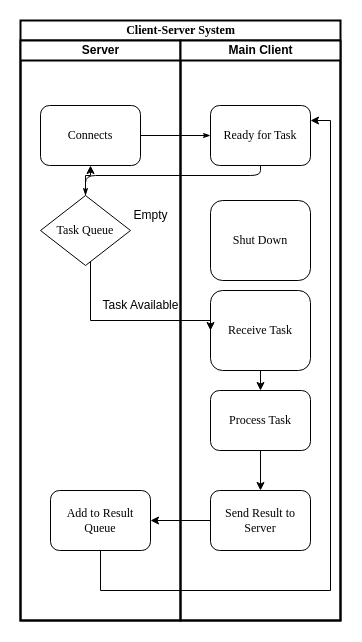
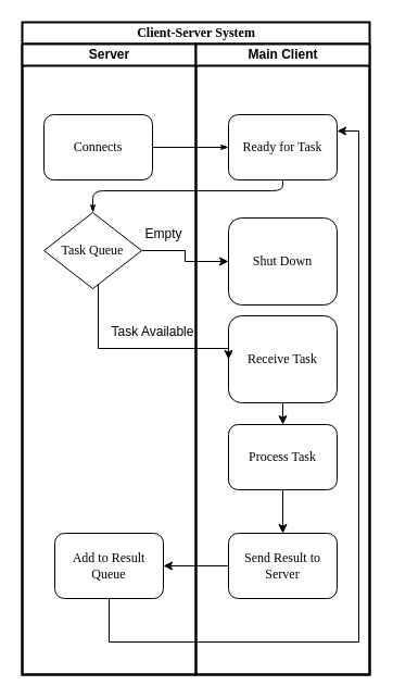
  <mxCell id="0" />
  <mxCell id="1" parent="0" />
  <mxCell id="2" value="&lt;font style=&quot;font-size: 12px;&quot;&gt;Client-Server System&lt;/font&gt;" style="swimlane;html=1;childLayout=stackLayout;startSize=20;rounded=0;shadow=0;labelBackgroundColor=none;strokeWidth=2;fontFamily=Verdana;fontSize=8;align=center;" parent="1" vertex="1"><mxGeometry x="20" y="20" width="320" height="600" as="geometry"><mxRectangle x="70" y="40" width="180" height="30" as="alternateBounds" /></mxGeometry></mxCell>
  <mxCell id="3" style="edgeStyle=orthogonalEdgeStyle;rounded=1;html=1;labelBackgroundColor=none;startArrow=none;startFill=0;startSize=5;endArrow=classicThin;endFill=1;endSize=5;jettySize=auto;orthogonalLoop=1;strokeWidth=1;fontFamily=Verdana;fontSize=8" parent="2" source="6" target="12" edge="1"><mxGeometry relative="1" as="geometry" /></mxCell>
  <mxCell id="4" style="edgeStyle=orthogonalEdgeStyle;rounded=1;html=1;labelBackgroundColor=none;startArrow=none;startFill=0;startSize=5;endArrow=classicThin;endFill=1;endSize=5;jettySize=auto;orthogonalLoop=1;strokeWidth=1;fontFamily=Verdana;fontSize=8;entryX=0.5;entryY=0;entryDx=0;entryDy=0;" parent="2" source="12" target="7" edge="1"><mxGeometry relative="1" as="geometry"><Array as="points"><mxPoint x="240" y="155" /><mxPoint x="65" y="155" /></Array><mxPoint x="70" y="175" as="targetPoint" /></mxGeometry></mxCell>
  <mxCell id="5" value="Server" style="swimlane;html=1;startSize=20;strokeWidth=2;" parent="2" vertex="1"><mxGeometry y="20" width="160" height="580" as="geometry"><mxRectangle y="20" width="40" height="730" as="alternateBounds" /></mxGeometry></mxCell>
  <mxCell id="6" value="&lt;font style=&quot;font-size: 12px;&quot;&gt;Connects&lt;/font&gt;" style="rounded=1;whiteSpace=wrap;html=1;shadow=0;labelBackgroundColor=none;strokeWidth=1;fontFamily=Verdana;fontSize=8;align=center;" parent="5" vertex="1"><mxGeometry x="20" y="65" width="100" height="60" as="geometry" /></mxCell>
  <mxCell id="7" value="&lt;font style=&quot;font-size: 12px;&quot;&gt;Task Queue&lt;/font&gt;" style="rhombus;whiteSpace=wrap;html=1;rounded=0;shadow=0;labelBackgroundColor=none;strokeWidth=1;fontFamily=Verdana;fontSize=8;align=center;" vertex="1" parent="5"><mxGeometry x="20" y="155" width="90" height="70" as="geometry" /></mxCell>
  <mxCell id="8" value="Task Available&lt;br&gt;" style="text;html=1;align=center;verticalAlign=middle;resizable=0;points=[];autosize=1;strokeColor=none;fillColor=none;" vertex="1" parent="5"><mxGeometry x="70" y="250" width="100" height="30" as="geometry" /></mxCell>
  <mxCell id="9" value="Empty" style="text;html=1;align=center;verticalAlign=middle;resizable=0;points=[];autosize=1;strokeColor=none;fillColor=none;" vertex="1" parent="5"><mxGeometry x="100" y="160" width="60" height="30" as="geometry" /></mxCell>
  <mxCell id="10" value="&lt;font style=&quot;font-size: 12px;&quot;&gt;Add to Result Queue&lt;/font&gt;" style="rounded=1;whiteSpace=wrap;html=1;shadow=0;labelBackgroundColor=none;strokeWidth=1;fontFamily=Verdana;fontSize=8;align=center;" vertex="1" parent="5"><mxGeometry x="30" y="450" width="100" height="60" as="geometry" /></mxCell>
  <mxCell id="11" value="Main Client" style="swimlane;html=1;startSize=20;strokeWidth=2;" parent="2" vertex="1"><mxGeometry x="160" y="20" width="160" height="580" as="geometry"><mxRectangle x="160" y="20" width="40" height="580" as="alternateBounds" /></mxGeometry></mxCell>
  <mxCell id="12" value="&lt;font style=&quot;font-size: 12px;&quot;&gt;Ready for Task&lt;/font&gt;" style="rounded=1;whiteSpace=wrap;html=1;shadow=0;labelBackgroundColor=none;strokeWidth=1;fontFamily=Verdana;fontSize=8;align=center;" parent="11" vertex="1"><mxGeometry x="30" y="65" width="100" height="60" as="geometry" /></mxCell>
  <mxCell id="13" value="&lt;font style=&quot;font-size: 12px;&quot;&gt;Shut Down&lt;/font&gt;" style="rounded=1;whiteSpace=wrap;html=1;shadow=0;labelBackgroundColor=none;strokeWidth=1;fontFamily=Verdana;fontSize=8;align=center;" vertex="1" parent="11"><mxGeometry x="30" y="160" width="100" height="80" as="geometry" /></mxCell>
  <mxCell id="14" value="&lt;font style=&quot;font-size: 12px;&quot;&gt;Receive Task&lt;/font&gt;" style="rounded=1;whiteSpace=wrap;html=1;shadow=0;labelBackgroundColor=none;strokeWidth=1;fontFamily=Verdana;fontSize=8;align=center;" vertex="1" parent="11"><mxGeometry x="30" y="250" width="100" height="80" as="geometry" /></mxCell>
  <mxCell id="15" style="edgeStyle=orthogonalEdgeStyle;rounded=0;orthogonalLoop=1;jettySize=auto;html=1;exitX=0.5;exitY=1;exitDx=0;exitDy=0;entryX=0.5;entryY=0;entryDx=0;entryDy=0;" edge="1" parent="11" source="16" target="17"><mxGeometry relative="1" as="geometry" /></mxCell>
  <mxCell id="16" value="&lt;font style=&quot;font-size: 12px;&quot;&gt;Process Task&lt;/font&gt;" style="rounded=1;whiteSpace=wrap;html=1;shadow=0;labelBackgroundColor=none;strokeWidth=1;fontFamily=Verdana;fontSize=8;align=center;" vertex="1" parent="11"><mxGeometry x="30" y="350" width="100" height="60" as="geometry" /></mxCell>
  <mxCell id="17" value="&lt;font style=&quot;font-size: 12px;&quot;&gt;Send Result to Server&lt;/font&gt;" style="rounded=1;whiteSpace=wrap;html=1;shadow=0;labelBackgroundColor=none;strokeWidth=1;fontFamily=Verdana;fontSize=8;align=center;" vertex="1" parent="11"><mxGeometry x="30" y="450" width="100" height="60" as="geometry" /></mxCell>
- <mxCell id="18" style="edgeStyle=orthogonalEdgeStyle;rounded=0;orthogonalLoop=1;jettySize=auto;html=1;" edge="1" parent="2" source="7" target="6"><mxGeometry relative="1" as="geometry" /></mxCell>
+ <mxCell id="18" style="edgeStyle=orthogonalEdgeStyle;rounded=0;orthogonalLoop=1;jettySize=auto;html=1;entryX=0;entryY=0.5;entryDx=0;entryDy=0;" edge="1" parent="2" source="7" target="13"><mxGeometry relative="1" as="geometry" /></mxCell>
  <mxCell id="19" style="edgeStyle=orthogonalEdgeStyle;rounded=0;orthogonalLoop=1;jettySize=auto;html=1;entryX=0;entryY=0.5;entryDx=0;entryDy=0;" edge="1" parent="2" source="7" target="14"><mxGeometry relative="1" as="geometry"><Array as="points"><mxPoint x="70" y="300" /></Array></mxGeometry></mxCell>
  <mxCell id="20" style="edgeStyle=orthogonalEdgeStyle;rounded=0;orthogonalLoop=1;jettySize=auto;html=1;entryX=1;entryY=0.5;entryDx=0;entryDy=0;" edge="1" parent="2" source="17" target="10"><mxGeometry relative="1" as="geometry" /></mxCell>
  <mxCell id="21" style="edgeStyle=orthogonalEdgeStyle;rounded=0;orthogonalLoop=1;jettySize=auto;html=1;entryX=1;entryY=0.25;entryDx=0;entryDy=0;" edge="1" parent="2" source="10" target="12"><mxGeometry relative="1" as="geometry"><Array as="points"><mxPoint x="80" y="570" /><mxPoint x="310" y="570" /><mxPoint x="310" y="100" /></Array></mxGeometry></mxCell>
  <mxCell id="22" style="edgeStyle=orthogonalEdgeStyle;rounded=0;orthogonalLoop=1;jettySize=auto;html=1;exitX=0.5;exitY=1;exitDx=0;exitDy=0;" edge="1" parent="1" source="14"><mxGeometry relative="1" as="geometry"><mxPoint x="260" y="390" as="targetPoint" /></mxGeometry></mxCell>
